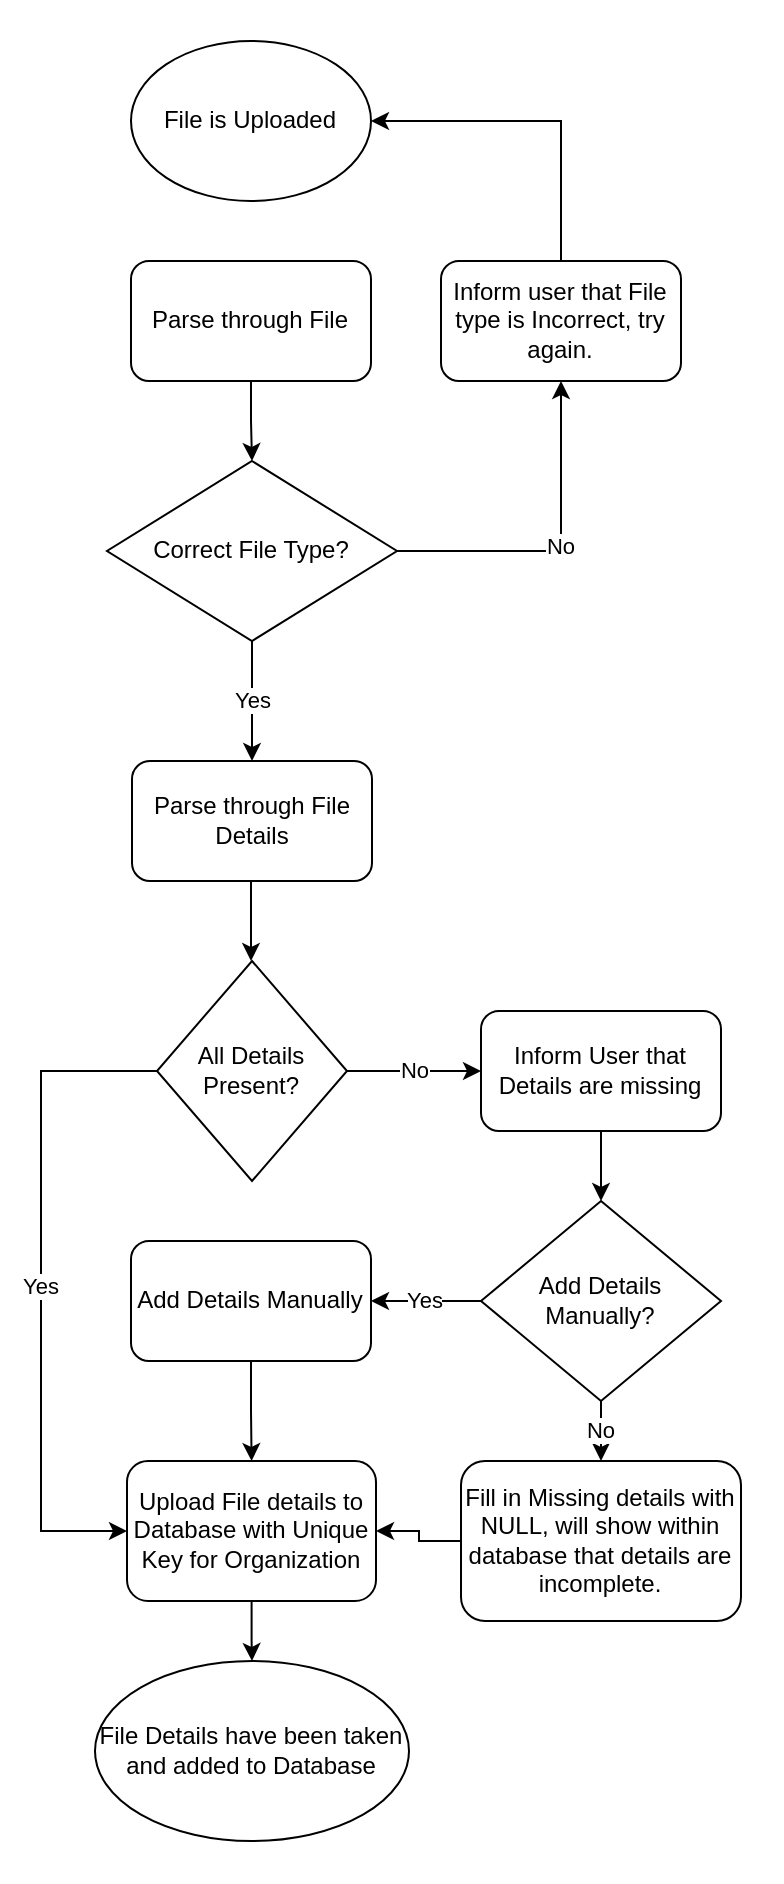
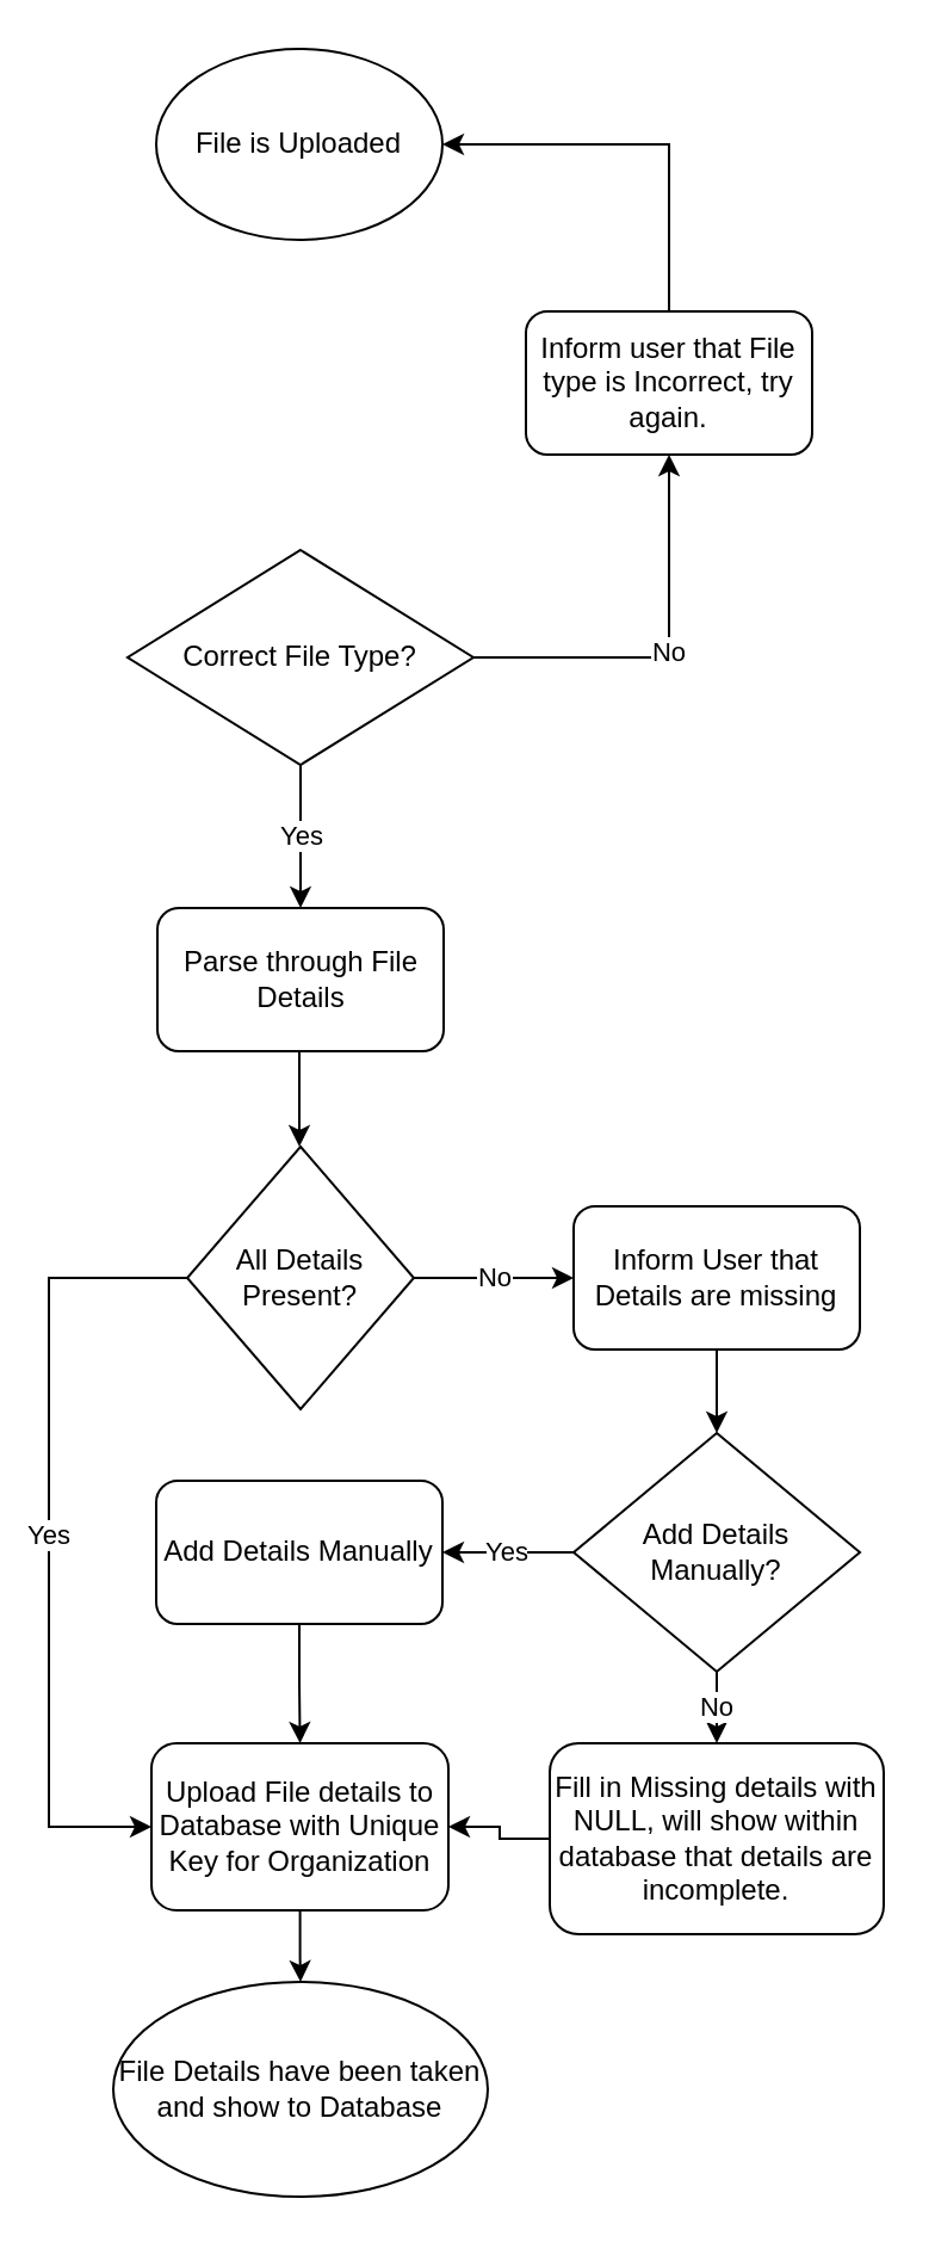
  <mxCell id="0" />
  <mxCell id="1" parent="0" />
  <mxCell id="2" value="File is Uploaded" style="ellipse;whiteSpace=wrap;html=1;" vertex="1" parent="1"><mxGeometry x="65" y="20" width="120" height="80" as="geometry" /></mxCell>
- <mxCell id="3" value="" style="edgeStyle=orthogonalEdgeStyle;rounded=0;orthogonalLoop=1;jettySize=auto;html=1;exitX=0.5;exitY=1;exitDx=0;exitDy=0;" edge="1" parent="1" source="7" target="6"><mxGeometry relative="1" as="geometry"><mxPoint x="125" y="200" as="sourcePoint" /></mxGeometry></mxCell>
  <mxCell id="4" value="Yes" style="edgeStyle=orthogonalEdgeStyle;rounded=0;orthogonalLoop=1;jettySize=auto;html=1;" edge="1" parent="1" source="6"><mxGeometry relative="1" as="geometry"><mxPoint x="125.5" y="380" as="targetPoint" /></mxGeometry></mxCell>
  <mxCell id="5" value="No" style="edgeStyle=orthogonalEdgeStyle;rounded=0;orthogonalLoop=1;jettySize=auto;html=1;entryX=0.5;entryY=1;entryDx=0;entryDy=0;" edge="1" parent="1" source="6" target="9"><mxGeometry relative="1" as="geometry"><mxPoint x="260" y="190" as="targetPoint" /><Array as="points"><mxPoint x="280" y="275" /></Array></mxGeometry></mxCell>
  <mxCell id="6" value="Correct File Type?" style="rhombus;whiteSpace=wrap;html=1;" vertex="1" parent="1"><mxGeometry x="53" y="230" width="145" height="90" as="geometry" /></mxCell>
- <mxCell id="7" value="Parse through File" style="rounded=1;whiteSpace=wrap;html=1;" vertex="1" parent="1"><mxGeometry x="65" y="130" width="120" height="60" as="geometry" /></mxCell>
  <mxCell id="8" style="edgeStyle=orthogonalEdgeStyle;rounded=0;orthogonalLoop=1;jettySize=auto;html=1;entryX=1;entryY=0.5;entryDx=0;entryDy=0;" edge="1" parent="1" source="9" target="2"><mxGeometry relative="1" as="geometry"><mxPoint x="280" y="60" as="targetPoint" /><Array as="points"><mxPoint x="280" y="60" /></Array></mxGeometry></mxCell>
  <mxCell id="9" value="Inform user that File type is Incorrect, try again." style="rounded=1;whiteSpace=wrap;html=1;" vertex="1" parent="1"><mxGeometry x="220" y="130" width="120" height="60" as="geometry" /></mxCell>
  <mxCell id="10" value="" style="edgeStyle=orthogonalEdgeStyle;rounded=0;orthogonalLoop=1;jettySize=auto;html=1;" edge="1" parent="1" source="11"><mxGeometry relative="1" as="geometry"><mxPoint x="125" y="480" as="targetPoint" /></mxGeometry></mxCell>
  <mxCell id="11" value="Parse through File Details" style="rounded=1;whiteSpace=wrap;html=1;" vertex="1" parent="1"><mxGeometry x="65.5" y="380" width="120" height="60" as="geometry" /></mxCell>
  <mxCell id="12" value="Yes" style="edgeStyle=orthogonalEdgeStyle;rounded=0;orthogonalLoop=1;jettySize=auto;html=1;entryX=0;entryY=0.5;entryDx=0;entryDy=0;" edge="1" parent="1" source="14" target="25"><mxGeometry relative="1" as="geometry"><mxPoint x="-20" y="535" as="targetPoint" /><Array as="points"><mxPoint x="20" y="535" /><mxPoint x="20" y="765" /></Array></mxGeometry></mxCell>
  <mxCell id="13" value="No" style="edgeStyle=orthogonalEdgeStyle;rounded=0;orthogonalLoop=1;jettySize=auto;html=1;entryX=0;entryY=0.5;entryDx=0;entryDy=0;" edge="1" parent="1" source="14" target="16"><mxGeometry relative="1" as="geometry"><mxPoint x="260" y="535" as="targetPoint" /></mxGeometry></mxCell>
  <mxCell id="14" value="All Details Present?" style="rhombus;whiteSpace=wrap;html=1;" vertex="1" parent="1"><mxGeometry x="78" y="480" width="95" height="110" as="geometry" /></mxCell>
  <mxCell id="15" value="" style="edgeStyle=orthogonalEdgeStyle;rounded=0;orthogonalLoop=1;jettySize=auto;html=1;" edge="1" parent="1" source="16" target="19"><mxGeometry relative="1" as="geometry" /></mxCell>
  <mxCell id="16" value="Inform User that Details are missing" style="rounded=1;whiteSpace=wrap;html=1;" vertex="1" parent="1"><mxGeometry x="240" y="505" width="120" height="60" as="geometry" /></mxCell>
  <mxCell id="17" value="Yes" style="edgeStyle=orthogonalEdgeStyle;rounded=0;orthogonalLoop=1;jettySize=auto;html=1;" edge="1" parent="1" source="19" target="21"><mxGeometry relative="1" as="geometry" /></mxCell>
  <mxCell id="18" value="No" style="edgeStyle=orthogonalEdgeStyle;rounded=0;orthogonalLoop=1;jettySize=auto;html=1;" edge="1" parent="1" source="19" target="23"><mxGeometry relative="1" as="geometry" /></mxCell>
  <mxCell id="19" value="Add Details Manually?" style="rhombus;whiteSpace=wrap;html=1;" vertex="1" parent="1"><mxGeometry x="240" y="600" width="120" height="100" as="geometry" /></mxCell>
  <mxCell id="20" value="" style="edgeStyle=orthogonalEdgeStyle;rounded=0;orthogonalLoop=1;jettySize=auto;html=1;" edge="1" parent="1" source="21" target="25"><mxGeometry relative="1" as="geometry" /></mxCell>
  <mxCell id="21" value="Add Details Manually" style="rounded=1;whiteSpace=wrap;html=1;" vertex="1" parent="1"><mxGeometry x="65" y="620" width="120" height="60" as="geometry" /></mxCell>
  <mxCell id="22" value="" style="edgeStyle=orthogonalEdgeStyle;rounded=0;orthogonalLoop=1;jettySize=auto;html=1;exitX=0;exitY=0.5;exitDx=0;exitDy=0;" edge="1" parent="1" source="23" target="25"><mxGeometry relative="1" as="geometry"><Array as="points"><mxPoint x="209" y="770" /><mxPoint x="209" y="765" /></Array></mxGeometry></mxCell>
  <mxCell id="23" value="Fill in Missing details with NULL, will show within database that details are incomplete." style="rounded=1;whiteSpace=wrap;html=1;" vertex="1" parent="1"><mxGeometry x="230" y="730" width="140" height="80" as="geometry" /></mxCell>
  <mxCell id="24" value="" style="edgeStyle=orthogonalEdgeStyle;rounded=0;orthogonalLoop=1;jettySize=auto;html=1;" edge="1" parent="1" source="25" target="26"><mxGeometry relative="1" as="geometry" /></mxCell>
  <mxCell id="25" value="Upload File details to Database with Unique Key for Organization" style="whiteSpace=wrap;html=1;rounded=1;" vertex="1" parent="1"><mxGeometry x="63" y="730" width="124.5" height="70" as="geometry" /></mxCell>
- <mxCell id="26" value="File Details have been taken and added to Database" style="ellipse;whiteSpace=wrap;html=1;rounded=1;" vertex="1" parent="1"><mxGeometry x="47" y="830" width="157" height="90" as="geometry" /></mxCell>
+ <mxCell id="26" value="File Details have been taken and show to Database" style="ellipse;whiteSpace=wrap;html=1;rounded=1;" vertex="1" parent="1"><mxGeometry x="47" y="830" width="157" height="90" as="geometry" /></mxCell>
